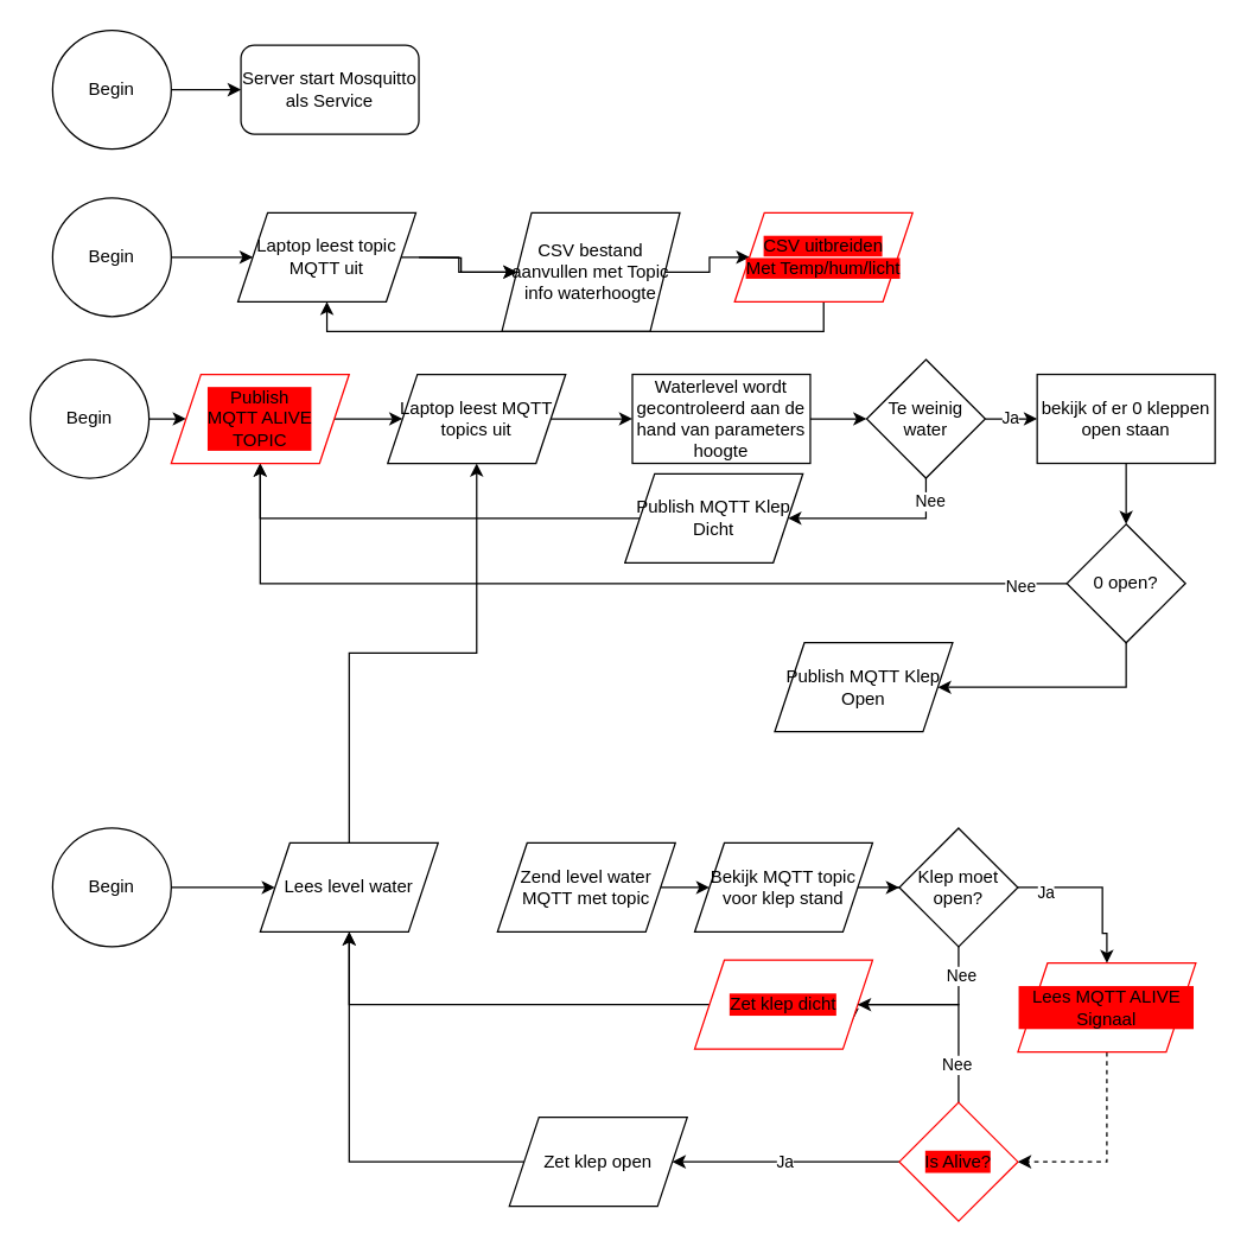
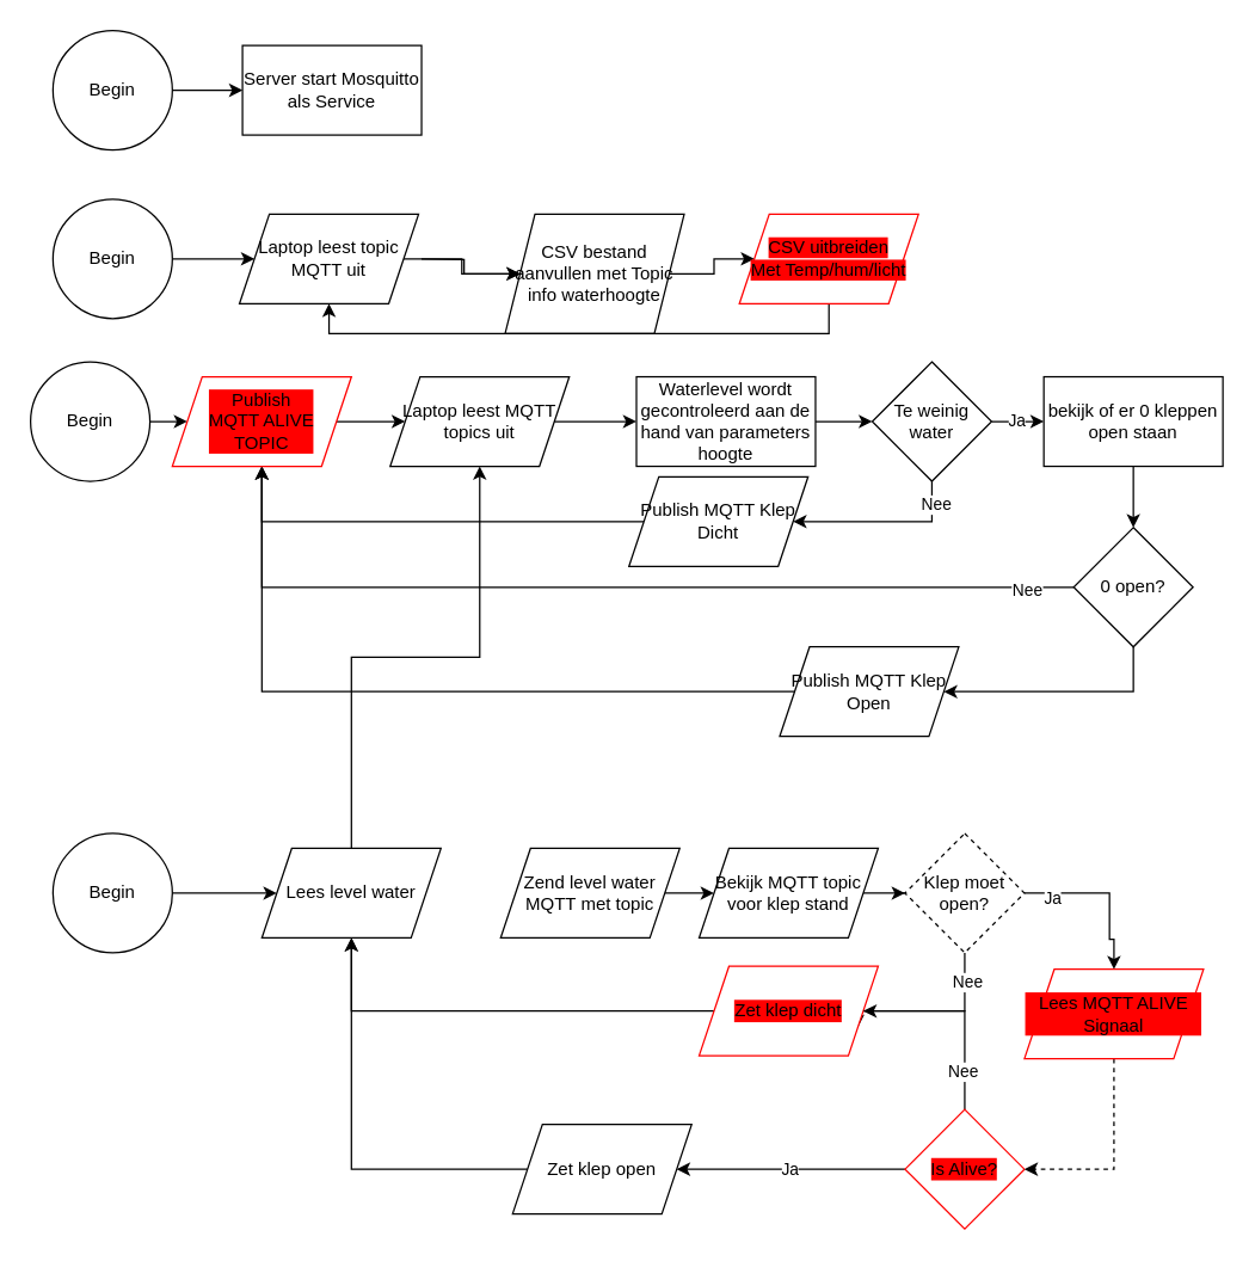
  <mxCell id="0" />
  <mxCell id="1" parent="0" />
  <mxCell id="2" value="" style="edgeStyle=orthogonalEdgeStyle;rounded=0;orthogonalLoop=1;jettySize=auto;html=1;" edge="1" parent="1" source="3" target="4"><mxGeometry relative="1" as="geometry" /></mxCell>
  <mxCell id="3" value="Begin" style="ellipse;whiteSpace=wrap;html=1;aspect=fixed;" vertex="1" parent="1"><mxGeometry x="35" y="20" width="80" height="80" as="geometry" /></mxCell>
- <mxCell id="4" value="Server start Mosquitto als Service" style="whiteSpace=wrap;html=1;rounded=1;" vertex="1" parent="1"><mxGeometry x="162" y="30" width="120" height="60" as="geometry" /></mxCell>
+ <mxCell id="4" value="Server start Mosquitto als Service" style="rounded=0;whiteSpace=wrap;html=1;" vertex="1" parent="1"><mxGeometry x="162" y="30" width="120" height="60" as="geometry" /></mxCell>
  <mxCell id="5" value="" style="edgeStyle=orthogonalEdgeStyle;rounded=0;orthogonalLoop=1;jettySize=auto;html=1;entryX=0;entryY=0.5;entryDx=0;entryDy=0;" edge="1" parent="1" source="6" target="13"><mxGeometry relative="1" as="geometry"><mxPoint x="162" y="173" as="targetPoint" /></mxGeometry></mxCell>
  <mxCell id="6" value="Begin" style="ellipse;whiteSpace=wrap;html=1;aspect=fixed;" vertex="1" parent="1"><mxGeometry x="35" y="133" width="80" height="80" as="geometry" /></mxCell>
  <mxCell id="7" value="" style="edgeStyle=orthogonalEdgeStyle;rounded=0;orthogonalLoop=1;jettySize=auto;html=1;" edge="1" parent="1" target="9"><mxGeometry relative="1" as="geometry"><mxPoint x="282" y="173" as="sourcePoint" /></mxGeometry></mxCell>
  <mxCell id="8" value="" style="edgeStyle=orthogonalEdgeStyle;rounded=0;orthogonalLoop=1;jettySize=auto;html=1;" edge="1" parent="1" source="9" target="48"><mxGeometry relative="1" as="geometry" /></mxCell>
  <mxCell id="9" value="CSV bestand&lt;br&gt;aanvullen met Topic info waterhoogte" style="shape=parallelogram;perimeter=parallelogramPerimeter;whiteSpace=wrap;html=1;fixedSize=1;" vertex="1" parent="1"><mxGeometry x="338" y="143" width="120" height="80" as="geometry" /></mxCell>
  <mxCell id="10" value="" style="edgeStyle=orthogonalEdgeStyle;rounded=0;orthogonalLoop=1;jettySize=auto;html=1;" edge="1" parent="1" source="11" target="50"><mxGeometry relative="1" as="geometry" /></mxCell>
  <mxCell id="11" value="Begin" style="ellipse;whiteSpace=wrap;html=1;aspect=fixed;" vertex="1" parent="1"><mxGeometry x="20" y="242" width="80" height="80" as="geometry" /></mxCell>
  <mxCell id="12" value="" style="edgeStyle=orthogonalEdgeStyle;rounded=0;orthogonalLoop=1;jettySize=auto;html=1;" edge="1" parent="1" source="13" target="9"><mxGeometry relative="1" as="geometry" /></mxCell>
  <mxCell id="13" value="&lt;span&gt;Laptop leest topic MQTT uit&lt;/span&gt;" style="shape=parallelogram;perimeter=parallelogramPerimeter;whiteSpace=wrap;html=1;fixedSize=1;" vertex="1" parent="1"><mxGeometry x="160" y="143" width="120" height="60" as="geometry" /></mxCell>
  <mxCell id="14" value="" style="edgeStyle=orthogonalEdgeStyle;rounded=0;orthogonalLoop=1;jettySize=auto;html=1;" edge="1" parent="1" source="15" target="17"><mxGeometry relative="1" as="geometry" /></mxCell>
  <mxCell id="15" value="Laptop leest MQTT topics uit" style="shape=parallelogram;perimeter=parallelogramPerimeter;whiteSpace=wrap;html=1;fixedSize=1;" vertex="1" parent="1"><mxGeometry x="261" y="252" width="120" height="60" as="geometry" /></mxCell>
  <mxCell id="16" value="" style="edgeStyle=orthogonalEdgeStyle;rounded=0;orthogonalLoop=1;jettySize=auto;html=1;" edge="1" parent="1" source="17" target="21"><mxGeometry relative="1" as="geometry" /></mxCell>
  <mxCell id="17" value="Waterlevel wordt gecontroleerd aan de hand van parameters hoogte" style="whiteSpace=wrap;html=1;" vertex="1" parent="1"><mxGeometry x="426" y="252" width="120" height="60" as="geometry" /></mxCell>
  <mxCell id="18" value="Ja" style="edgeStyle=orthogonalEdgeStyle;rounded=0;orthogonalLoop=1;jettySize=auto;html=1;" edge="1" parent="1" source="21" target="23"><mxGeometry relative="1" as="geometry" /></mxCell>
  <mxCell id="19" style="edgeStyle=orthogonalEdgeStyle;rounded=0;orthogonalLoop=1;jettySize=auto;html=1;" edge="1" parent="1" source="21" target="31"><mxGeometry relative="1" as="geometry"><Array as="points"><mxPoint x="624" y="349" /></Array></mxGeometry></mxCell>
  <mxCell id="20" value="Nee" style="edgeLabel;html=1;align=center;verticalAlign=middle;resizable=0;points=[];" vertex="1" connectable="0" parent="19"><mxGeometry x="-0.75" y="2" relative="1" as="geometry"><mxPoint as="offset" /></mxGeometry></mxCell>
  <mxCell id="21" value="Te weinig water" style="rhombus;whiteSpace=wrap;html=1;" vertex="1" parent="1"><mxGeometry x="584" y="242" width="80" height="80" as="geometry" /></mxCell>
  <mxCell id="22" value="" style="edgeStyle=orthogonalEdgeStyle;rounded=0;orthogonalLoop=1;jettySize=auto;html=1;" edge="1" parent="1" source="23" target="27"><mxGeometry relative="1" as="geometry" /></mxCell>
  <mxCell id="23" value="bekijk of er 0 kleppen open staan" style="whiteSpace=wrap;html=1;" vertex="1" parent="1"><mxGeometry x="699" y="252" width="120" height="60" as="geometry" /></mxCell>
  <mxCell id="24" style="edgeStyle=orthogonalEdgeStyle;rounded=0;orthogonalLoop=1;jettySize=auto;html=1;entryX=0.5;entryY=1;entryDx=0;entryDy=0;" edge="1" parent="1" source="27" target="50"><mxGeometry relative="1" as="geometry" /></mxCell>
  <mxCell id="25" value="Nee" style="edgeLabel;html=1;align=center;verticalAlign=middle;resizable=0;points=[];" vertex="1" connectable="0" parent="24"><mxGeometry x="-0.896" y="1" relative="1" as="geometry"><mxPoint as="offset" /></mxGeometry></mxCell>
  <mxCell id="26" style="edgeStyle=orthogonalEdgeStyle;rounded=0;orthogonalLoop=1;jettySize=auto;html=1;" edge="1" parent="1" source="27" target="29"><mxGeometry relative="1" as="geometry"><Array as="points"><mxPoint x="759" y="463" /></Array></mxGeometry></mxCell>
  <mxCell id="27" value="0 open?" style="rhombus;whiteSpace=wrap;html=1;" vertex="1" parent="1"><mxGeometry x="719" y="353" width="80" height="80" as="geometry" /></mxCell>
+ <mxCell id="28" style="edgeStyle=orthogonalEdgeStyle;rounded=0;orthogonalLoop=1;jettySize=auto;html=1;entryX=0.5;entryY=1;entryDx=0;entryDy=0;" edge="1" parent="1" source="29" target="50"><mxGeometry relative="1" as="geometry" /></mxCell>
  <mxCell id="29" value="Publish MQTT Klep Open" style="shape=parallelogram;perimeter=parallelogramPerimeter;whiteSpace=wrap;html=1;fixedSize=1;" vertex="1" parent="1"><mxGeometry x="522" y="433" width="120" height="60" as="geometry" /></mxCell>
  <mxCell id="30" style="edgeStyle=orthogonalEdgeStyle;rounded=0;orthogonalLoop=1;jettySize=auto;html=1;entryX=0.5;entryY=1;entryDx=0;entryDy=0;" edge="1" parent="1" source="31" target="50"><mxGeometry relative="1" as="geometry" /></mxCell>
  <mxCell id="31" value="Publish MQTT Klep Dicht" style="shape=parallelogram;perimeter=parallelogramPerimeter;whiteSpace=wrap;html=1;fixedSize=1;" vertex="1" parent="1"><mxGeometry x="421" y="319" width="120" height="60" as="geometry" /></mxCell>
  <mxCell id="32" value="" style="edgeStyle=orthogonalEdgeStyle;rounded=0;orthogonalLoop=1;jettySize=auto;html=1;" edge="1" parent="1" source="33" target="35"><mxGeometry relative="1" as="geometry" /></mxCell>
  <mxCell id="33" value="Begin" style="ellipse;whiteSpace=wrap;html=1;aspect=fixed;" vertex="1" parent="1"><mxGeometry x="35" y="558" width="80" height="80" as="geometry" /></mxCell>
  <mxCell id="34" value="" style="edgeStyle=orthogonalEdgeStyle;rounded=0;orthogonalLoop=1;jettySize=auto;html=1;" edge="1" parent="1" source="35" target="15"><mxGeometry relative="1" as="geometry" /></mxCell>
  <mxCell id="35" value="Lees level water" style="shape=parallelogram;perimeter=parallelogramPerimeter;whiteSpace=wrap;html=1;fixedSize=1;" vertex="1" parent="1"><mxGeometry x="175" y="568" width="120" height="60" as="geometry" /></mxCell>
  <mxCell id="36" value="" style="edgeStyle=orthogonalEdgeStyle;rounded=0;orthogonalLoop=1;jettySize=auto;html=1;" edge="1" parent="1" source="37" target="39"><mxGeometry relative="1" as="geometry" /></mxCell>
  <mxCell id="37" value="Zend level water MQTT met topic" style="shape=parallelogram;perimeter=parallelogramPerimeter;whiteSpace=wrap;html=1;fixedSize=1;" vertex="1" parent="1"><mxGeometry x="335" y="568" width="120" height="60" as="geometry" /></mxCell>
  <mxCell id="38" value="" style="edgeStyle=orthogonalEdgeStyle;rounded=0;orthogonalLoop=1;jettySize=auto;html=1;" edge="1" parent="1" source="39" target="44"><mxGeometry relative="1" as="geometry" /></mxCell>
  <mxCell id="39" value="Bekijk MQTT topic voor klep stand" style="shape=parallelogram;perimeter=parallelogramPerimeter;whiteSpace=wrap;html=1;fixedSize=1;" vertex="1" parent="1"><mxGeometry x="468" y="568" width="120" height="60" as="geometry" /></mxCell>
  <mxCell id="40" style="edgeStyle=orthogonalEdgeStyle;rounded=0;orthogonalLoop=1;jettySize=auto;html=1;entryX=1;entryY=0.75;entryDx=0;entryDy=0;" edge="1" parent="1" source="44" target="52"><mxGeometry relative="1" as="geometry"><Array as="points"><mxPoint x="646" y="677" /><mxPoint x="574" y="677" /></Array></mxGeometry></mxCell>
  <mxCell id="41" value="Nee" style="edgeLabel;html=1;align=center;verticalAlign=middle;resizable=0;points=[];" vertex="1" connectable="0" parent="40"><mxGeometry x="-0.689" y="1" relative="1" as="geometry"><mxPoint as="offset" /></mxGeometry></mxCell>
  <mxCell id="42" style="edgeStyle=orthogonalEdgeStyle;rounded=0;orthogonalLoop=1;jettySize=auto;html=1;entryX=0.5;entryY=0;entryDx=0;entryDy=0;" edge="1" parent="1" source="44" target="58"><mxGeometry relative="1" as="geometry"><Array as="points"><mxPoint x="743" y="598" /><mxPoint x="743" y="629" /><mxPoint x="746" y="629" /></Array></mxGeometry></mxCell>
  <mxCell id="43" value="Ja" style="edgeLabel;html=1;align=center;verticalAlign=middle;resizable=0;points=[];" vertex="1" connectable="0" parent="42"><mxGeometry x="-0.676" y="-3" relative="1" as="geometry"><mxPoint as="offset" /></mxGeometry></mxCell>
- <mxCell id="44" value="Klep moet open?" style="rhombus;whiteSpace=wrap;html=1;" vertex="1" parent="1"><mxGeometry x="606" y="558" width="80" height="80" as="geometry" /></mxCell>
+ <mxCell id="44" value="Klep moet open?" style="rhombus;whiteSpace=wrap;html=1;dashed=1;" vertex="1" parent="1"><mxGeometry x="606" y="558" width="80" height="80" as="geometry" /></mxCell>
  <mxCell id="45" style="edgeStyle=orthogonalEdgeStyle;rounded=0;orthogonalLoop=1;jettySize=auto;html=1;" edge="1" parent="1" source="46" target="35"><mxGeometry relative="1" as="geometry" /></mxCell>
  <mxCell id="46" value="Zet klep open" style="shape=parallelogram;perimeter=parallelogramPerimeter;whiteSpace=wrap;html=1;fixedSize=1;" vertex="1" parent="1"><mxGeometry x="343" y="753" width="120" height="60" as="geometry" /></mxCell>
  <mxCell id="47" style="edgeStyle=orthogonalEdgeStyle;rounded=0;orthogonalLoop=1;jettySize=auto;html=1;entryX=0.5;entryY=1;entryDx=0;entryDy=0;" edge="1" parent="1" source="48" target="13"><mxGeometry relative="1" as="geometry"><Array as="points"><mxPoint x="555" y="223" /><mxPoint x="220" y="223" /></Array></mxGeometry></mxCell>
  <mxCell id="48" value="&lt;span style=&quot;background-color: rgb(255 , 0 , 0)&quot;&gt;CSV uitbreiden&lt;br&gt;Met Temp/hum/licht&lt;/span&gt;" style="shape=parallelogram;perimeter=parallelogramPerimeter;whiteSpace=wrap;html=1;fixedSize=1;strokeColor=#FF0000;" vertex="1" parent="1"><mxGeometry x="495" y="143" width="120" height="60" as="geometry" /></mxCell>
  <mxCell id="49" value="" style="edgeStyle=orthogonalEdgeStyle;rounded=0;orthogonalLoop=1;jettySize=auto;html=1;" edge="1" parent="1" source="50" target="15"><mxGeometry relative="1" as="geometry" /></mxCell>
  <mxCell id="50" value="Publish &lt;br&gt;MQTT ALIVE &lt;br&gt;TOPIC" style="shape=parallelogram;perimeter=parallelogramPerimeter;whiteSpace=wrap;html=1;fixedSize=1;labelBackgroundColor=#FF0000;strokeColor=#FF0000;" vertex="1" parent="1"><mxGeometry x="115" y="252" width="120" height="60" as="geometry" /></mxCell>
  <mxCell id="51" style="edgeStyle=orthogonalEdgeStyle;rounded=0;orthogonalLoop=1;jettySize=auto;html=1;entryX=0.5;entryY=1;entryDx=0;entryDy=0;" edge="1" parent="1" source="52" target="35"><mxGeometry relative="1" as="geometry" /></mxCell>
  <mxCell id="52" value="Zet klep dicht" style="shape=parallelogram;perimeter=parallelogramPerimeter;whiteSpace=wrap;html=1;fixedSize=1;labelBackgroundColor=#FF0000;strokeColor=#FF0000;" vertex="1" parent="1"><mxGeometry x="468" y="647" width="120" height="60" as="geometry" /></mxCell>
  <mxCell id="53" value="Ja" style="edgeStyle=orthogonalEdgeStyle;rounded=0;orthogonalLoop=1;jettySize=auto;html=1;" edge="1" parent="1" source="56" target="46"><mxGeometry relative="1" as="geometry" /></mxCell>
  <mxCell id="54" style="edgeStyle=orthogonalEdgeStyle;rounded=0;orthogonalLoop=1;jettySize=auto;html=1;entryX=1;entryY=0.5;entryDx=0;entryDy=0;" edge="1" parent="1" source="56" target="52"><mxGeometry relative="1" as="geometry"><Array as="points"><mxPoint x="646" y="677" /></Array></mxGeometry></mxCell>
  <mxCell id="55" value="Nee" style="edgeLabel;html=1;align=center;verticalAlign=middle;resizable=0;points=[];" vertex="1" connectable="0" parent="54"><mxGeometry x="-0.612" y="2" relative="1" as="geometry"><mxPoint as="offset" /></mxGeometry></mxCell>
  <mxCell id="56" value="Is Alive?" style="rhombus;whiteSpace=wrap;html=1;labelBackgroundColor=#FF0000;strokeColor=#FF0000;" vertex="1" parent="1"><mxGeometry x="606" y="743" width="80" height="80" as="geometry" /></mxCell>
  <mxCell id="57" style="edgeStyle=orthogonalEdgeStyle;rounded=0;orthogonalLoop=1;jettySize=auto;html=1;entryX=1;entryY=0.5;entryDx=0;entryDy=0;dashed=1;" edge="1" parent="1" source="58" target="56"><mxGeometry relative="1" as="geometry" /></mxCell>
  <mxCell id="58" value="Lees MQTT ALIVE Signaal" style="shape=parallelogram;perimeter=parallelogramPerimeter;whiteSpace=wrap;html=1;fixedSize=1;labelBackgroundColor=#FF0000;strokeColor=#FF0000;" vertex="1" parent="1"><mxGeometry x="686" y="649" width="120" height="60" as="geometry" /></mxCell>
